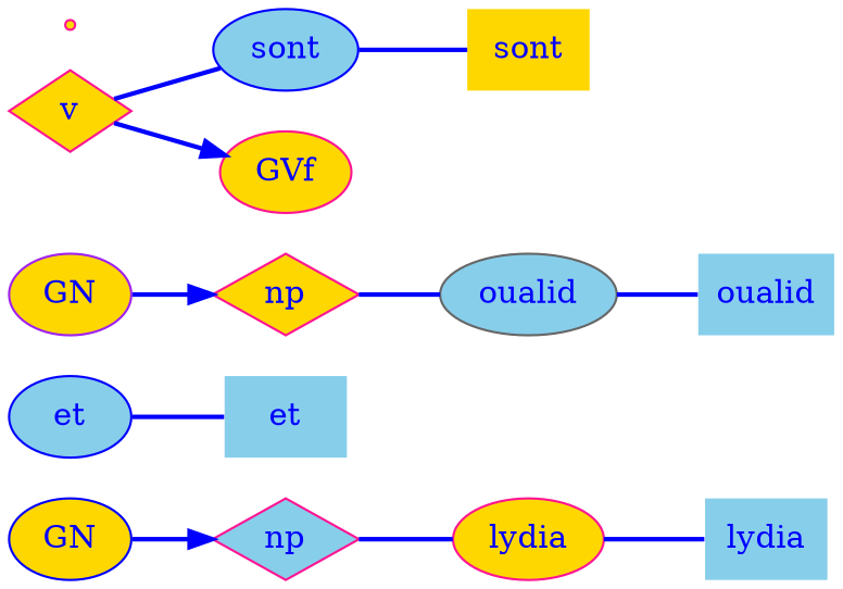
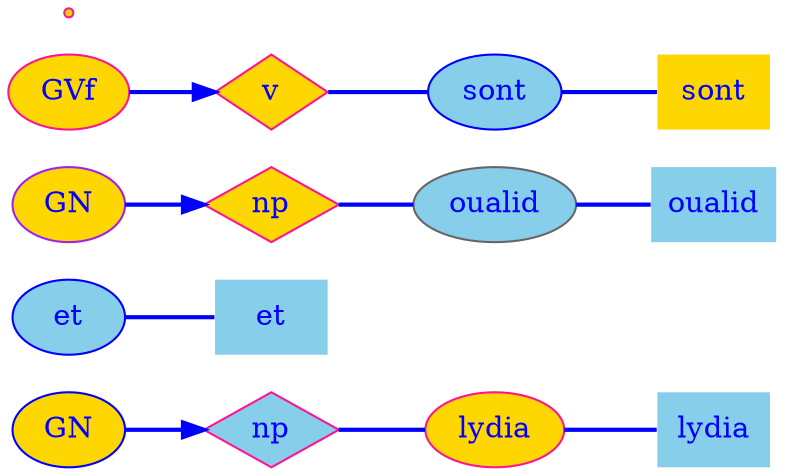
  digraph {
    rankdir=LR
    node [color=deeppink fillcolor=gold fontcolor=blue shape=plaintext style=filled]
    edge [arrowhead=none color=blue fontcolor=blue minlen=1 style=bold]
    n1 [color=blue fillcolor=skyblue height=0.50 label=lydia width=0.75]
    n2 [height=0.50 label=lydia shape=ellipse width=0.92]
    n3 [fillcolor=skyblue height=0.50 label=np shape=diamond width=0.75]
    n4 [arrowhead=doubleoctagon color=blue height=0.50 label=GN width=0.75 shape=""]
    n5 [color=purple fillcolor=skyblue height=0.50 label=et width=0.75]
    n6 [color=blue fillcolor=skyblue height=0.50 label=et shape=ellipse width=0.75]
    n7 [color=gray40 fillcolor=skyblue height=0.50 label=oualid width=0.78]
    n8 [color=gray40 fillcolor=skyblue height=0.50 label=oualid shape=ellipse width=1.08]
    n9 [height=0.50 label=np shape=diamond width=0.75]
    n10 [arrowhead=doubleoctagon color=purple height=0.50 label=GN width=0.75 shape=""]
    n11 [color=blue height=0.50 label=sont width=0.75]
    n12 [color=blue fillcolor=skyblue height=0.50 label=sont shape=ellipse width=0.89]
    n13 [height=0.50 label=v shape=diamond width=0.75]
    n14 [arrowhead=doubleoctagon height=0.50 label=GVf width=0.81 shape=""]
    "mc1s1_P26L1#pos#empty" [fontcolor=white height=0.06 shape=point width=0.06]
    n2 -> n1
    n3 -> n2
    n4 -> n3 [shape=normal arrowhead=""]
    n6 -> n5
    n8 -> n7
    n9 -> n8
    n10 -> n9 [shape=normal arrowhead=""]
    n12 -> n11
    n13 -> n12
-   n13 -> n14 [shape=normal arrowhead=""]
+   n14 -> n13 [shape=normal arrowhead=""]
  }
